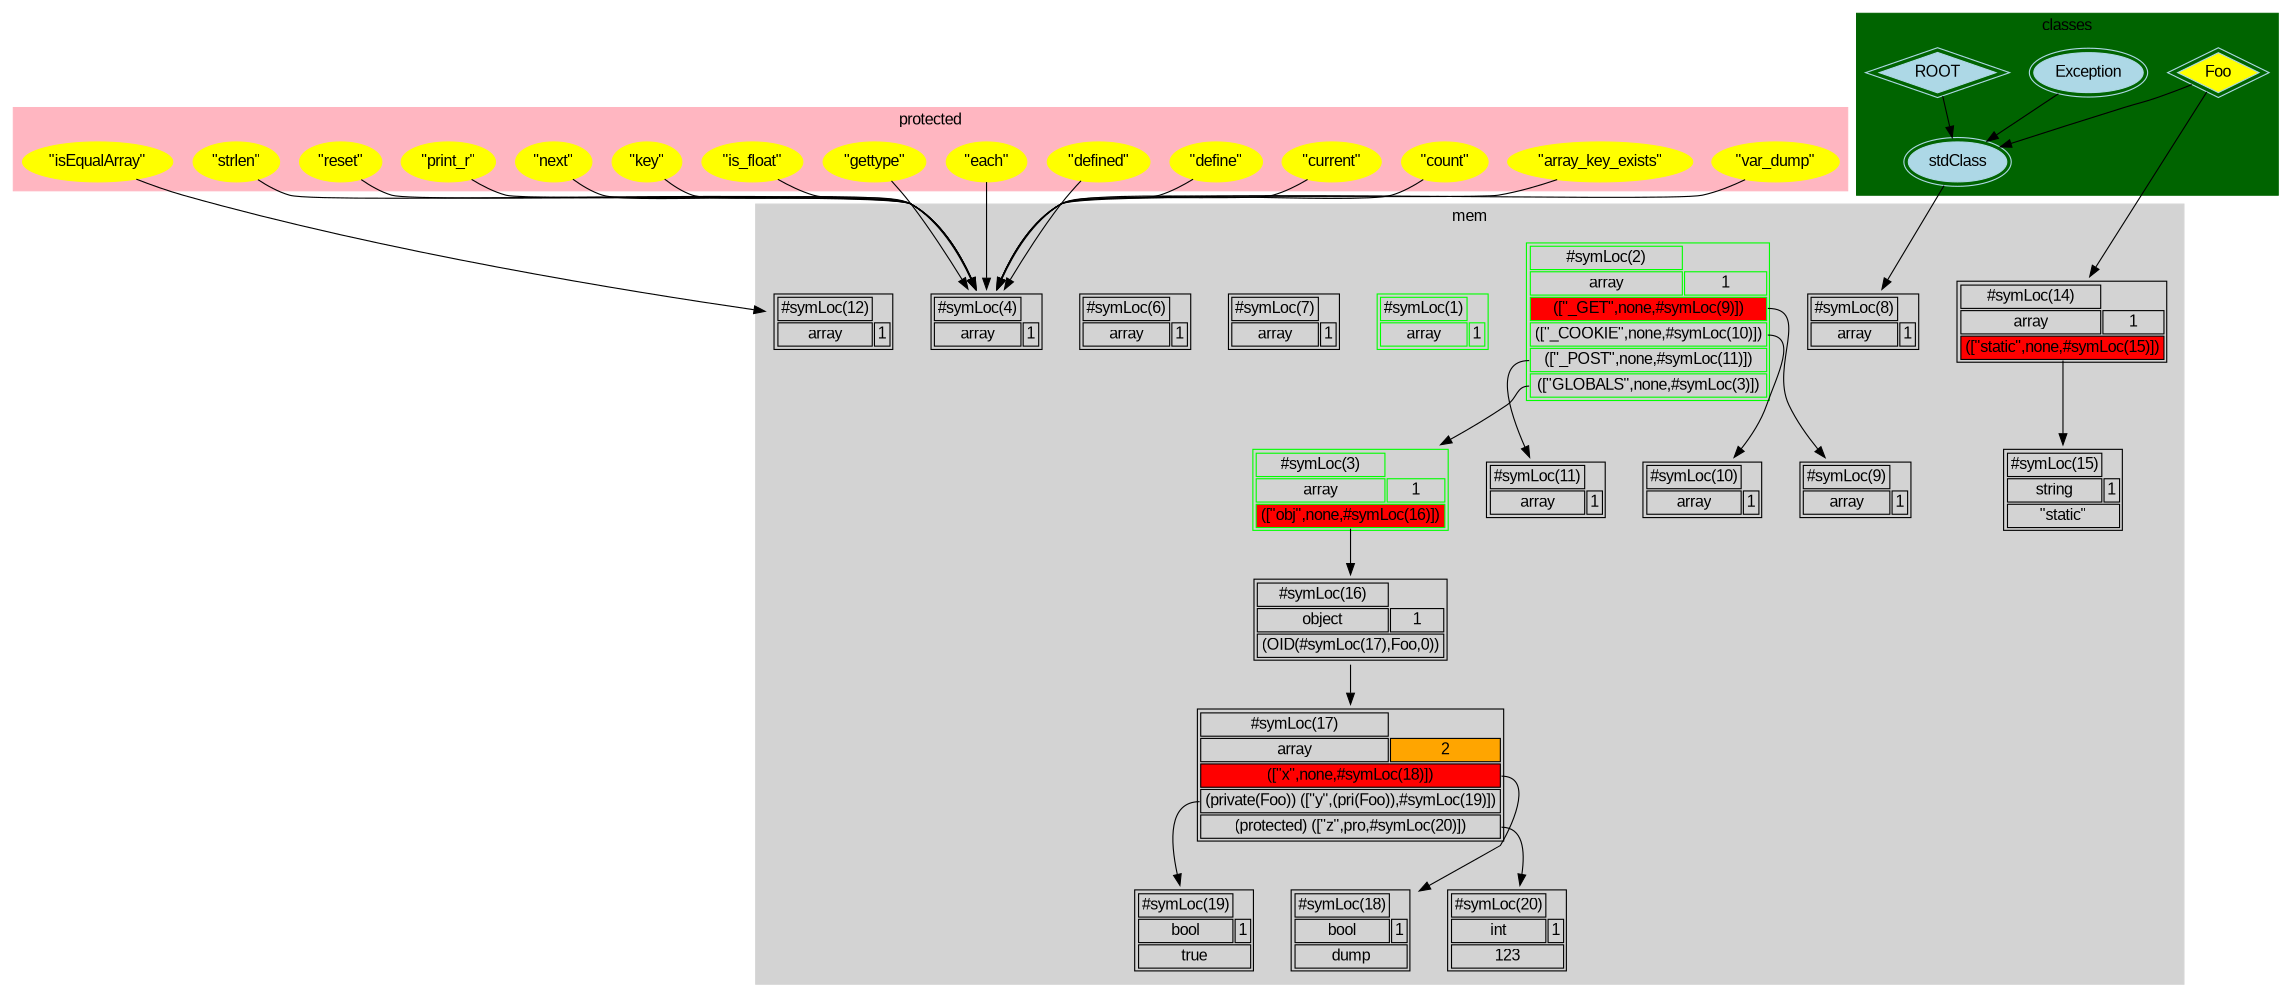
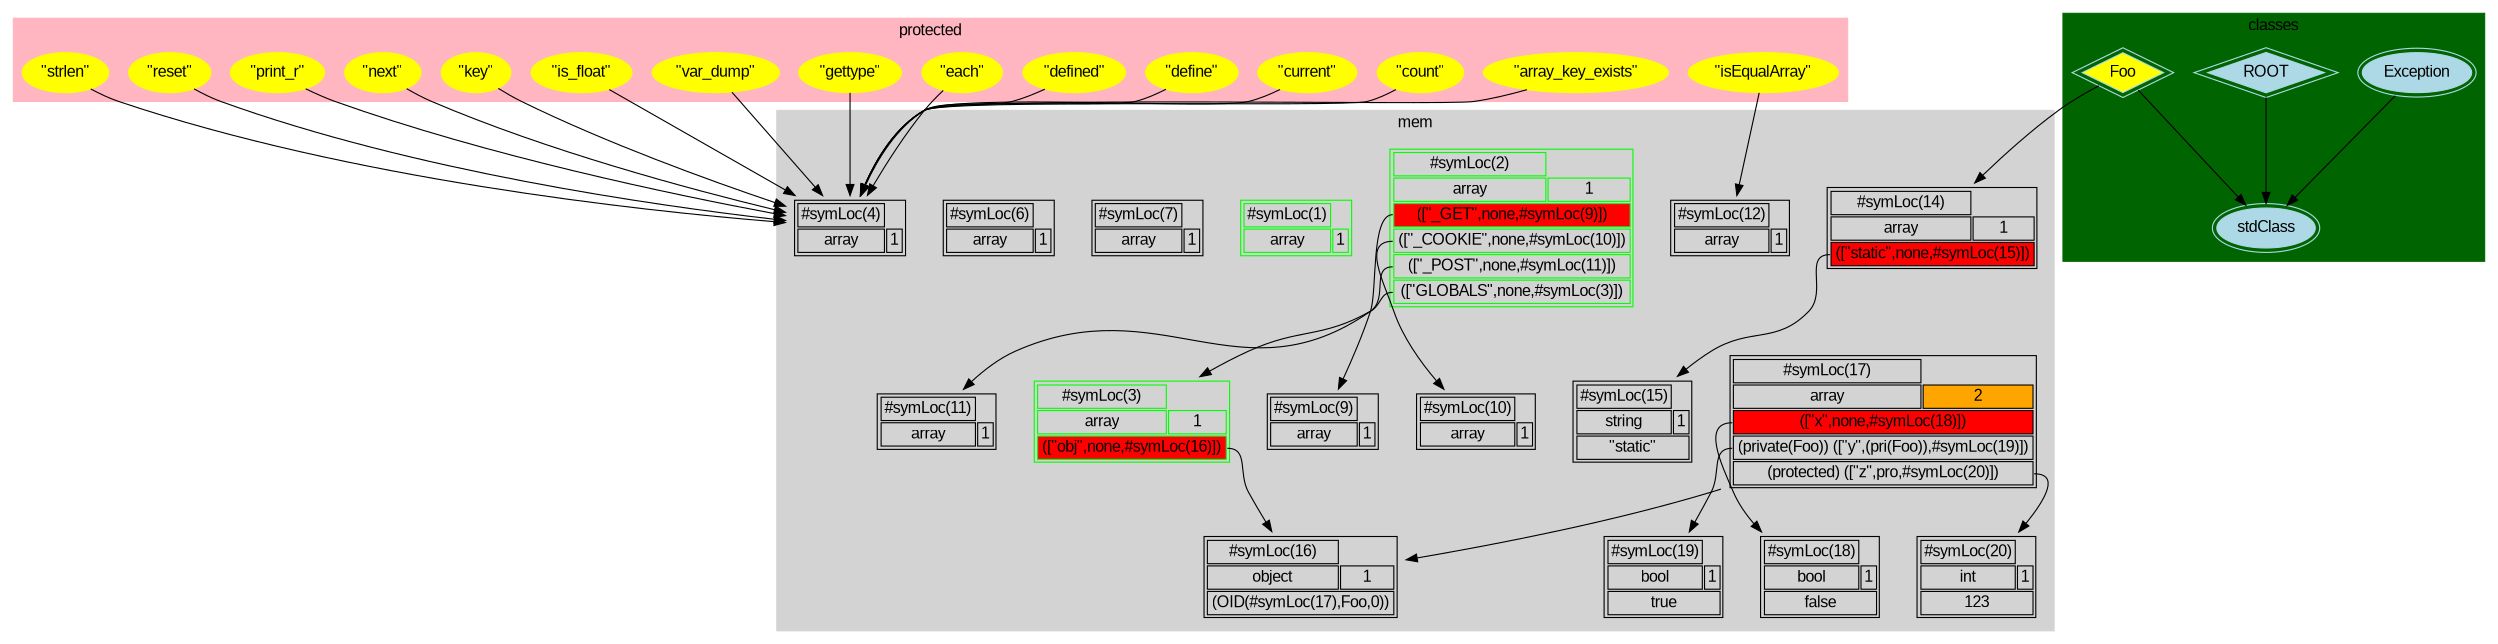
  digraph {
    fontname="Liberation Sans"
    node [fontname="Liberation Sans" shape=none style=filled]
    edge [fontname="Liberation Sans"]
    n1 [label=<<table> <tr><td>#symLoc(19)</td></tr> <tr><td>bool</td><td>1</td></tr> <tr><td COLSPAN="2">true</td></tr> </table>> style=""]
    n2 [label=<<table> <tr><td>#symLoc(17)</td></tr> <tr><td>array</td><td bgcolor="orange" >2</td></tr> <tr><td port="x" COLSPAN="2" bgcolor="red">(["x",none,#symLoc(18)])</td></tr> <tr><td port="y" COLSPAN="2" >(private(Foo)) (["y",(pri(Foo)),#symLoc(19)])</td></tr> <tr><td port="z" COLSPAN="2" >(protected) (["z",pro,#symLoc(20)])</td></tr> </table>> style=""]
-   n3 [label=<<table> <tr><td>#symLoc(18)</td></tr> <tr><td>bool</td><td>1</td></tr> <tr><td COLSPAN="2">dump</td></tr> </table>> style=""]
+   n3 [label=<<table> <tr><td>#symLoc(18)</td></tr> <tr><td>bool</td><td>1</td></tr> <tr><td COLSPAN="2">false</td></tr> </table>> style=""]
    n4 [label=<<table> <tr><td>#symLoc(20)</td></tr> <tr><td>int</td><td>1</td></tr> <tr><td COLSPAN="2">123</td></tr> </table>> style=""]
    n5 [label=<<table> <tr><td>#symLoc(15)</td></tr> <tr><td>string</td><td>1</td></tr> <tr><td COLSPAN="2">"static"</td></tr> </table>> style=""]
    n6 [label=<<table> <tr><td>#symLoc(16)</td></tr> <tr><td>object</td><td>1</td></tr> <tr><td COLSPAN="2">(OID(#symLoc(17),Foo,0))</td></tr> </table>> style=""]
    n7 [label=<<table> <tr><td>#symLoc(14)</td></tr> <tr><td>array</td><td>1</td></tr> <tr><td port="static" COLSPAN="2" bgcolor="red">(["static",none,#symLoc(15)])</td></tr> </table>> style=""]
    n8 [label=<<table> <tr><td>#symLoc(11)</td></tr> <tr><td>array</td><td>1</td></tr> </table>> style=""]
    n9 [label=<<table> <tr><td>#symLoc(12)</td></tr> <tr><td>array</td><td>1</td></tr> </table>> style=""]
    n10 [color=green label=<<table> <tr><td>#symLoc(3)</td></tr> <tr><td>array</td><td>1</td></tr> <tr><td port="obj" COLSPAN="2" bgcolor="red">(["obj",none,#symLoc(16)])</td></tr> </table>> style=""]
    n11 [color=green label=<<table> <tr><td>#symLoc(2)</td></tr> <tr><td>array</td><td>1</td></tr> <tr><td port="_GET" COLSPAN="2" bgcolor="red">(["_GET",none,#symLoc(9)])</td></tr> <tr><td port="_COOKIE" COLSPAN="2" >(["_COOKIE",none,#symLoc(10)])</td></tr> <tr><td port="_POST" COLSPAN="2" >(["_POST",none,#symLoc(11)])</td></tr> <tr><td port="GLOBALS" COLSPAN="2" >(["GLOBALS",none,#symLoc(3)])</td></tr> </table>> style=""]
    n12 [label=<<table> <tr><td>#symLoc(9)</td></tr> <tr><td>array</td><td>1</td></tr> </table>> style=""]
    n13 [label=<<table> <tr><td>#symLoc(10)</td></tr> <tr><td>array</td><td>1</td></tr> </table>> style=""]
    n14 [color=green label=<<table> <tr><td>#symLoc(1)</td></tr> <tr><td>array</td><td>1</td></tr> </table>> style=""]
    n15 [label=<<table> <tr><td>#symLoc(7)</td></tr> <tr><td>array</td><td>1</td></tr> </table>> style=""]
    n16 [label=<<table> <tr><td>#symLoc(6)</td></tr> <tr><td>array</td><td>1</td></tr> </table>> style=""]
    n17 [label=<<table> <tr><td>#symLoc(4)</td></tr> <tr><td>array</td><td>1</td></tr> </table>> style=""]
-   n18 [label=<<table> <tr><td>#symLoc(8)</td></tr> <tr><td>array</td><td>1</td></tr> </table>> style=""]
    "\"array_key_exists\"" [color=yellow shape=""]
    "\"count\"" [color=yellow shape=""]
    "\"current\"" [color=yellow shape=""]
    "\"define\"" [color=yellow shape=""]
    "\"defined\"" [color=yellow shape=""]
    "\"each\"" [color=yellow shape=""]
    "\"gettype\"" [color=yellow shape=""]
    "\"isEqualArray\"" [color=yellow shape=""]
    "\"is_float\"" [color=yellow shape=""]
    "\"key\"" [color=yellow shape=""]
    "\"next\"" [color=yellow shape=""]
    "\"print_r\"" [color=yellow shape=""]
    "\"reset\"" [color=yellow shape=""]
    "\"strlen\"" [color=yellow shape=""]
    "\"var_dump\"" [color=yellow shape=""]
    Exception [color=lightblue peripheries=2 shape=ellipse]
    stdClass [color=lightblue peripheries=2 shape=ellipse]
    ROOT [color=lightblue peripheries=2 shape=diamond]
    Foo [color=lightblue fillcolor=yellow peripheries=2 shape=diamond]
    subgraph cluster_1 {
      color=lightgrey
      label=mem
      style=filled
      n1
      n2
      n3
      n4
      n5
      n6
      n7
      n8
      n9
      n10
      n11
      n12
      n13
      n14
      n15
      n16
      n17
-     n18
    }
    subgraph cluster_2 {
      color=lightpink
      label=protected
      style=filled
      "\"array_key_exists\""
      "\"count\""
      "\"current\""
      "\"define\""
      "\"defined\""
      "\"each\""
      "\"gettype\""
      "\"isEqualArray\""
      "\"is_float\""
      "\"key\""
      "\"next\""
      "\"print_r\""
      "\"reset\""
      "\"strlen\""
      "\"var_dump\""
    }
    subgraph cluster_3 {
      color=darkgreen
      label=classes
      style=filled
      Exception
      stdClass
      ROOT
      Foo
    }
    n2 -> n1 [tailport=y]
    n2 -> n3 [tailport=x]
    n2 -> n4 [tailport=z]
-   n6 -> n2
+   n2 -> n6
    n7 -> n5 [tailport=static]
    n10 -> n6 [tailport=obj]
    n11 -> n8 [tailport=_POST]
    n11 -> n10 [tailport=GLOBALS]
    n11 -> n12 [tailport=_GET]
    n11 -> n13 [tailport=_COOKIE]
    "\"array_key_exists\"" -> n17
    "\"count\"" -> n17
    "\"current\"" -> n17
    "\"define\"" -> n17
    "\"defined\"" -> n17
    "\"each\"" -> n17
    "\"gettype\"" -> n17
    "\"isEqualArray\"" -> n9
    "\"is_float\"" -> n17
    "\"key\"" -> n17
    "\"next\"" -> n17
    "\"print_r\"" -> n17
    "\"reset\"" -> n17
    "\"strlen\"" -> n17
    "\"var_dump\"" -> n17
    Exception -> stdClass
-   stdClass -> n18
    ROOT -> stdClass
    Foo -> n7
    Foo -> stdClass
  }
